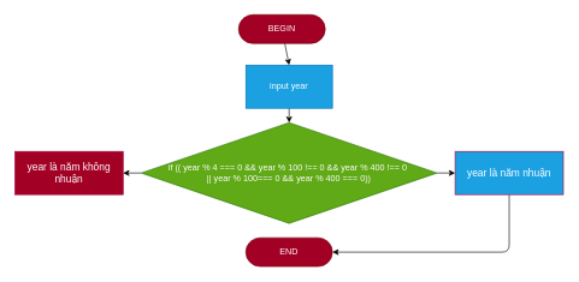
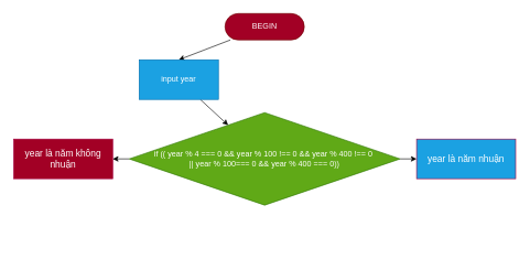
  <mxCell id="0" />
  <mxCell id="1" parent="0" />
  <mxCell id="2" style="edgeStyle=none;html=1;entryX=0.5;entryY=0;entryDx=0;entryDy=0;fontSize=14;" parent="1" source="3" target="8" edge="1"><mxGeometry relative="1" as="geometry" /></mxCell>
- <mxCell id="3" value="BEGIN" style="rounded=1;whiteSpace=wrap;html=1;arcSize=50;fillColor=#a20025;fontColor=#ffffff;strokeColor=#6F0000;" parent="1" vertex="1"><mxGeometry x="330" y="20" width="120" height="40" as="geometry" /></mxCell>
+ <mxCell id="3" value="BEGIN" style="rounded=1;whiteSpace=wrap;html=1;arcSize=50;fillColor=#a20025;fontColor=#ffffff;strokeColor=#6F0000;" parent="1" vertex="1"><mxGeometry x="340" y="20" width="120" height="40" as="geometry" /></mxCell>
  <mxCell id="4" style="edgeStyle=none;html=1;entryX=0;entryY=0.5;entryDx=0;entryDy=0;fontSize=14;exitX=1;exitY=0.5;exitDx=0;exitDy=0;" parent="1" source="6" target="10" edge="1"><mxGeometry relative="1" as="geometry" /></mxCell>
  <mxCell id="5" style="edgeStyle=none;html=1;entryX=1;entryY=0.5;entryDx=0;entryDy=0;fontSize=14;exitX=0;exitY=0.5;exitDx=0;exitDy=0;" parent="1" source="6" target="11" edge="1"><mxGeometry relative="1" as="geometry" /></mxCell>
  <mxCell id="6" value="if (( year % 4 === 0 &amp;amp;&amp;amp; year % 100 !== 0 &amp;amp;&amp;amp; year % 400 !== 0&amp;nbsp;&lt;br&gt;|| year % 100=== 0 &amp;amp;&amp;amp; year % 400 === 0))" style="rhombus;whiteSpace=wrap;html=1;fillColor=#60a917;fontColor=#ffffff;strokeColor=#2D7600;" parent="1" vertex="1"><mxGeometry x="195" y="170" width="410" height="140" as="geometry" /></mxCell>
  <mxCell id="7" style="edgeStyle=none;html=1;fontSize=14;" parent="1" source="8" target="6" edge="1"><mxGeometry relative="1" as="geometry" /></mxCell>
- <mxCell id="8" value="input year" style="rounded=0;whiteSpace=wrap;html=1;fillColor=#1ba1e2;fontColor=#ffffff;strokeColor=#006EAF;" parent="1" vertex="1"><mxGeometry x="340" y="90" width="120" height="60" as="geometry" /></mxCell>
- <mxCell id="9" style="edgeStyle=none;html=1;entryX=1;entryY=0.5;entryDx=0;entryDy=0;fontSize=14;" parent="1" source="10" target="12" edge="1"><mxGeometry relative="1" as="geometry"><Array as="points"><mxPoint x="705" y="350" /></Array></mxGeometry></mxCell>
+ <mxCell id="8" value="input year" style="rounded=0;whiteSpace=wrap;html=1;fillColor=#1ba1e2;fontColor=#ffffff;strokeColor=#006EAF;" parent="1" vertex="1"><mxGeometry x="210" y="90" width="120" height="60" as="geometry" /></mxCell>
  <mxCell id="10" value="year là năm nhuận" style="rounded=0;whiteSpace=wrap;html=1;fontSize=14;fillColor=#1ba1e2;fontColor=#ffffff;strokeColor=#A50040;" parent="1" vertex="1"><mxGeometry x="630" y="210" width="150" height="60" as="geometry" /></mxCell>
  <mxCell id="11" value="year là năm không nhuận" style="rounded=0;whiteSpace=wrap;html=1;fontSize=14;fillColor=#a20025;fontColor=#ffffff;strokeColor=#A50040;" parent="1" vertex="1"><mxGeometry x="20" y="210" width="150" height="60" as="geometry" /></mxCell>
- <mxCell id="12" value="END" style="rounded=1;whiteSpace=wrap;html=1;arcSize=50;fillColor=#a20025;fontColor=#ffffff;strokeColor=#6F0000;" parent="1" vertex="1"><mxGeometry x="340" y="330" width="120" height="40" as="geometry" /></mxCell>
